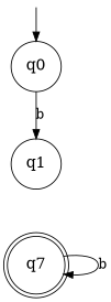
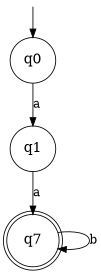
  digraph {
    compound=true
    fontsize=10
    nodesep=0.5
    rankdir=TB
    ranksep=0.5
    node [fontsize=16 shape=circle]
    iq0 [shape=point style=invis]
    q0
    q1
    n4 [label=q7 shape=doublecircle]
    iq0 -> q0
-   q0 -> q1 [label=b]
+   q0 -> q1 [label=a]
+   q1 -> n4 [label=a]
    n4 -> n4 [label=b]
  }
